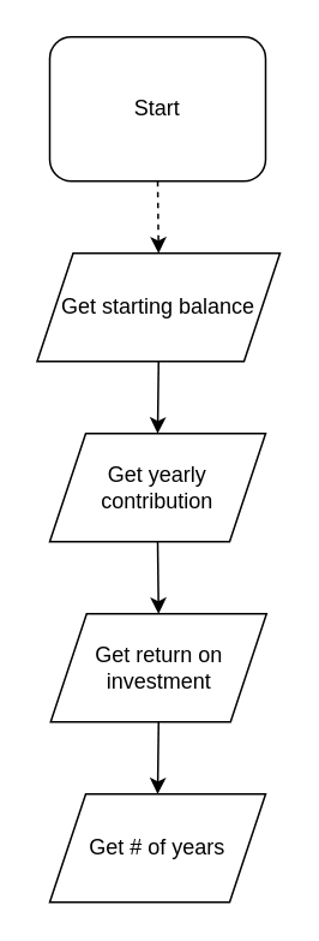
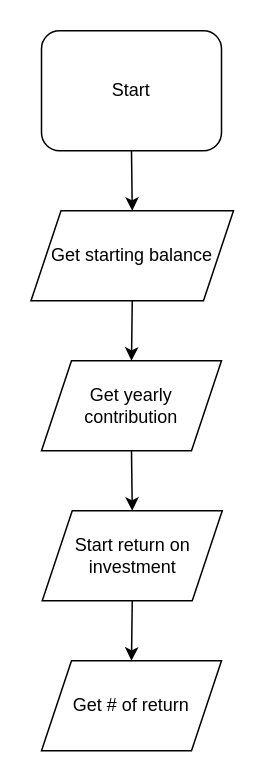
  <mxCell id="0" />
  <mxCell id="1" parent="0" />
  <mxCell id="2" value="Start" style="whiteSpace=wrap;html=1;rounded=1;" vertex="1" parent="1"><mxGeometry x="27" width="120" height="80" as="geometry" y="20" /></mxCell>
  <mxCell id="3" value="Get starting balance" style="shape=parallelogram;perimeter=parallelogramPerimeter;whiteSpace=wrap;html=1;fixedSize=1;" vertex="1" parent="1"><mxGeometry x="20" y="140" width="135" height="60" as="geometry" /></mxCell>
- <mxCell id="4" value="" style="endArrow=classic;html=1;exitX=0.5;exitY=1;exitDx=0;exitDy=0;entryX=0.5;entryY=0;entryDx=0;entryDy=0;dashed=1;" edge="1" parent="1" source="2" target="3"><mxGeometry width="50" height="50" relative="1" as="geometry"><mxPoint x="62" y="450" as="sourcePoint" /><mxPoint x="112" y="400" as="targetPoint" /></mxGeometry></mxCell>
+ <mxCell id="4" value="" style="endArrow=classic;html=1;exitX=0.5;exitY=1;exitDx=0;exitDy=0;entryX=0.5;entryY=0;entryDx=0;entryDy=0;" edge="1" parent="1" source="2" target="3"><mxGeometry width="50" height="50" relative="1" as="geometry"><mxPoint x="62" y="450" as="sourcePoint" /><mxPoint x="112" y="400" as="targetPoint" /></mxGeometry></mxCell>
  <mxCell id="5" value="Get yearly contribution" style="shape=parallelogram;perimeter=parallelogramPerimeter;whiteSpace=wrap;html=1;fixedSize=1;" vertex="1" parent="1"><mxGeometry x="27" y="240" width="120" height="60" as="geometry" /></mxCell>
  <mxCell id="6" value="" style="endArrow=classic;html=1;exitX=0.5;exitY=1;exitDx=0;exitDy=0;entryX=0.5;entryY=0;entryDx=0;entryDy=0;" edge="1" parent="1" source="3" target="5"><mxGeometry width="50" height="50" relative="1" as="geometry"><mxPoint x="62" y="450" as="sourcePoint" /><mxPoint x="112" y="400" as="targetPoint" /></mxGeometry></mxCell>
- <mxCell id="7" value="Get return on investment" style="shape=parallelogram;perimeter=parallelogramPerimeter;whiteSpace=wrap;html=1;fixedSize=1;" vertex="1" parent="1"><mxGeometry x="27.5" y="340" width="120" height="60" as="geometry" /></mxCell>
- <mxCell id="8" value="Get # of years" style="shape=parallelogram;perimeter=parallelogramPerimeter;whiteSpace=wrap;html=1;fixedSize=1;" vertex="1" parent="1"><mxGeometry x="27" y="440" width="120" height="60" as="geometry" /></mxCell>
+ <mxCell id="7" value="Start return on investment" style="shape=parallelogram;perimeter=parallelogramPerimeter;whiteSpace=wrap;html=1;fixedSize=1;" vertex="1" parent="1"><mxGeometry x="27.5" y="340" width="120" height="60" as="geometry" /></mxCell>
+ <mxCell id="8" value="Get # of return" style="shape=parallelogram;perimeter=parallelogramPerimeter;whiteSpace=wrap;html=1;fixedSize=1;" vertex="1" parent="1"><mxGeometry x="27" y="440" width="120" height="60" as="geometry" /></mxCell>
  <mxCell id="9" value="" style="endArrow=classic;html=1;exitX=0.5;exitY=1;exitDx=0;exitDy=0;entryX=0.5;entryY=0;entryDx=0;entryDy=0;" edge="1" parent="1" source="5" target="7"><mxGeometry width="50" height="50" relative="1" as="geometry"><mxPoint x="92" y="310" as="sourcePoint" /><mxPoint x="112" y="390" as="targetPoint" /></mxGeometry></mxCell>
  <mxCell id="10" value="" style="endArrow=classic;html=1;exitX=0.5;exitY=1;exitDx=0;exitDy=0;entryX=0.5;entryY=0;entryDx=0;entryDy=0;" edge="1" parent="1" source="7" target="8"><mxGeometry width="50" height="50" relative="1" as="geometry"><mxPoint x="62" y="440" as="sourcePoint" /><mxPoint x="112" y="390" as="targetPoint" /></mxGeometry></mxCell>
